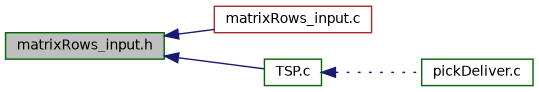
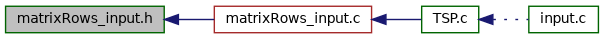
  digraph {
    rankdir=LR
    node [color=darkgreen fillcolor=white fontname=Helvetica fontsize=10 shape=record style=filled]
    edge [color=midnightblue dir=back fontname=Helvetica fontsize=10 labelfontname=Helvetica labelfontsize=10 style=solid]
    n1 [fillcolor=grey75 fontcolor=black height=0.2 label="matrixRows_input.h" width=0.4]
    n2 [color=brown height=0.2 label="matrixRows_input.c" width=0.4]
    n3 [height=0.2 label="TSP.c" width=0.4]
-   n4 [height=0.2 label="pickDeliver.c" width=0.4]
+   n4 [height=0.2 label="input.c" width=0.4]
    n1 -> n2
-   n1 -> n3
+   n2 -> n3
    n3 -> n4 [style=dotted]
  }
